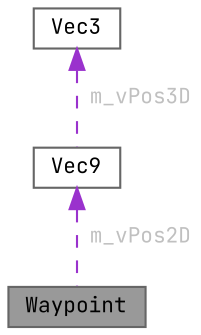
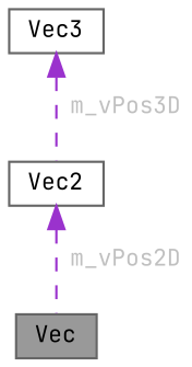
  digraph {
    fontname="JetBrains Mono"
    node [color=gray40 fillcolor=white fontname="JetBrains Mono" fontsize=10 shape=box style=filled]
    edge [color=darkorchid3 dir=back fontcolor=grey fontname="JetBrains Mono" fontsize=10 labelfontname=Helvetica labelfontsize=10 style=dashed]
-   n1 [fillcolor=grey60 fontcolor=black height=0.2 label=Waypoint width=0.4]
-   n2 [height=0.2 label=Vec9 width=0.4]
+   n1 [fillcolor=grey60 fontcolor=black height=0.2 label=Vec width=0.4]
+   n2 [height=0.2 label=Vec2 width=0.4]
    n3 [height=0.2 label=Vec3 width=0.4]
    n2 -> n1 [label=" m_vPos2D"]
    n3 -> n2 [label=" m_vPos3D"]
  }
